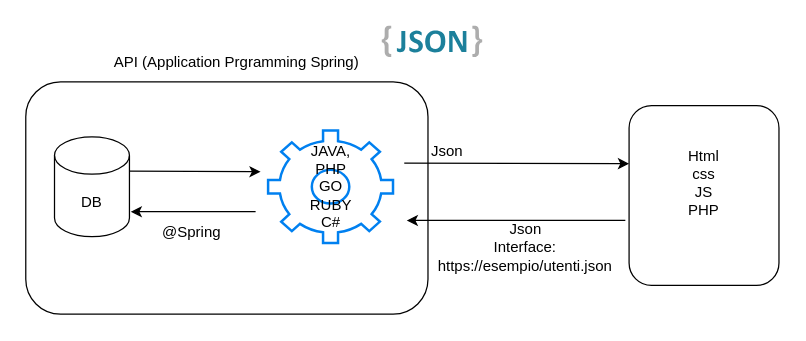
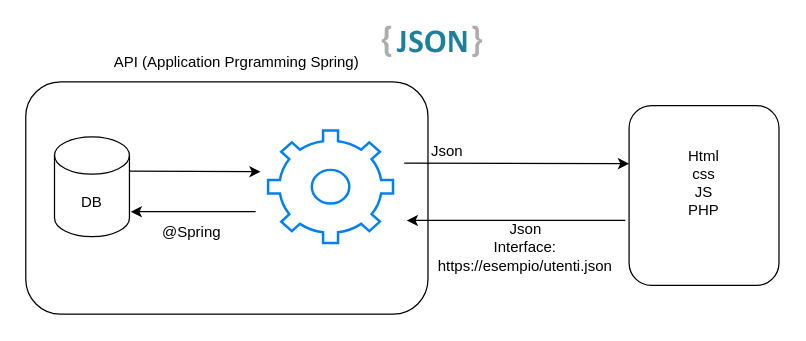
  <mxCell id="0" />
  <mxCell id="1" parent="0" />
  <mxCell id="2" value="" style="rounded=1;whiteSpace=wrap;html=1;" parent="1" vertex="1"><mxGeometry x="20" y="65" width="322" height="186" as="geometry" /></mxCell>
  <mxCell id="3" style="edgeStyle=none;html=1;exitX=1;exitY=0;exitDx=0;exitDy=27.5;exitPerimeter=0;" parent="1" source="4" edge="1"><mxGeometry relative="1" as="geometry"><mxPoint x="208" y="137" as="targetPoint" /></mxGeometry></mxCell>
  <mxCell id="4" value="DB" style="shape=cylinder3;whiteSpace=wrap;html=1;boundedLbl=1;backgroundOutline=1;size=15;" parent="1" vertex="1"><mxGeometry x="43" y="109" width="60" height="80" as="geometry" /></mxCell>
  <mxCell id="5" value="" style="html=1;verticalLabelPosition=bottom;align=center;labelBackgroundColor=#ffffff;verticalAlign=top;strokeWidth=2;strokeColor=#0080F0;shadow=0;dashed=0;shape=mxgraph.ios7.icons.settings;" parent="1" vertex="1"><mxGeometry x="214" y="104" width="100" height="90" as="geometry" /></mxCell>
- <mxCell id="6" value="JAVA,&lt;br&gt;PHP&lt;br&gt;GO&lt;br&gt;RUBY&lt;br&gt;C#" style="text;html=1;align=center;verticalAlign=middle;resizable=0;points=[];autosize=1;strokeColor=none;fillColor=none;" parent="1" vertex="1"><mxGeometry x="234" y="104" width="60" height="90" as="geometry" /></mxCell>
  <mxCell id="7" style="edgeStyle=none;html=1;" parent="1" edge="1"><mxGeometry relative="1" as="geometry"><mxPoint x="104" y="169" as="targetPoint" /><mxPoint x="204" y="169" as="sourcePoint" /><Array as="points"><mxPoint x="138" y="169" /></Array></mxGeometry></mxCell>
  <mxCell id="8" style="edgeStyle=none;html=1;exitX=1;exitY=0;exitDx=0;exitDy=27.5;exitPerimeter=0;entryX=0;entryY=0.323;entryDx=0;entryDy=0;entryPerimeter=0;" parent="1" target="10" edge="1"><mxGeometry relative="1" as="geometry"><mxPoint x="433" y="130.5" as="targetPoint" /><mxPoint x="323" y="130" as="sourcePoint" /></mxGeometry></mxCell>
  <mxCell id="9" style="edgeStyle=none;html=1;entryX=1;entryY=1;entryDx=0;entryDy=-15;entryPerimeter=0;" parent="1" edge="1"><mxGeometry relative="1" as="geometry"><mxPoint x="325" y="176" as="targetPoint" /><mxPoint x="500" y="176" as="sourcePoint" /><Array as="points"><mxPoint x="359" y="176" /></Array></mxGeometry></mxCell>
  <mxCell id="10" value="" style="rounded=1;whiteSpace=wrap;html=1;" parent="1" vertex="1"><mxGeometry x="503" y="84" width="120" height="144" as="geometry" /></mxCell>
  <mxCell id="11" value="Html&lt;br&gt;css&lt;br&gt;JS&lt;br&gt;PHP" style="text;html=1;strokeColor=none;fillColor=none;align=center;verticalAlign=middle;whiteSpace=wrap;rounded=0;" parent="1" vertex="1"><mxGeometry x="533" y="131" width="60" height="30" as="geometry" /></mxCell>
  <mxCell id="12" value="API (Application Prgramming Spring)" style="text;html=1;strokeColor=none;fillColor=none;align=center;verticalAlign=middle;whiteSpace=wrap;rounded=0;" parent="1" vertex="1"><mxGeometry x="64" y="35" width="250" height="30" as="geometry" /></mxCell>
  <mxCell id="13" value="Json" style="text;html=1;align=center;verticalAlign=middle;resizable=0;points=[];autosize=1;strokeColor=none;fillColor=none;" parent="1" vertex="1"><mxGeometry x="335" y="108" width="43" height="26" as="geometry" /></mxCell>
  <mxCell id="14" value="Json" style="text;html=1;align=center;verticalAlign=middle;resizable=0;points=[];autosize=1;strokeColor=none;fillColor=none;" parent="1" vertex="1"><mxGeometry x="398" y="170" width="43" height="26" as="geometry" /></mxCell>
  <mxCell id="15" value="" style="dashed=0;outlineConnect=0;html=1;align=center;labelPosition=center;verticalLabelPosition=bottom;verticalAlign=top;shape=mxgraph.weblogos.json_2" parent="1" vertex="1"><mxGeometry x="305" y="20" width="80.4" height="25.2" as="geometry" /></mxCell>
  <mxCell id="16" value="Interface:&lt;br&gt;https://esempio/utenti.json" style="text;html=1;strokeColor=none;fillColor=none;align=center;verticalAlign=middle;whiteSpace=wrap;rounded=0;" parent="1" vertex="1"><mxGeometry x="338.75" y="187" width="161.5" height="36" as="geometry" /></mxCell>
  <mxCell id="17" value="@Spring" style="text;html=1;strokeColor=none;fillColor=none;align=center;verticalAlign=middle;whiteSpace=wrap;rounded=0;" parent="1" vertex="1"><mxGeometry x="123" y="171" width="60" height="30" as="geometry" /></mxCell>
